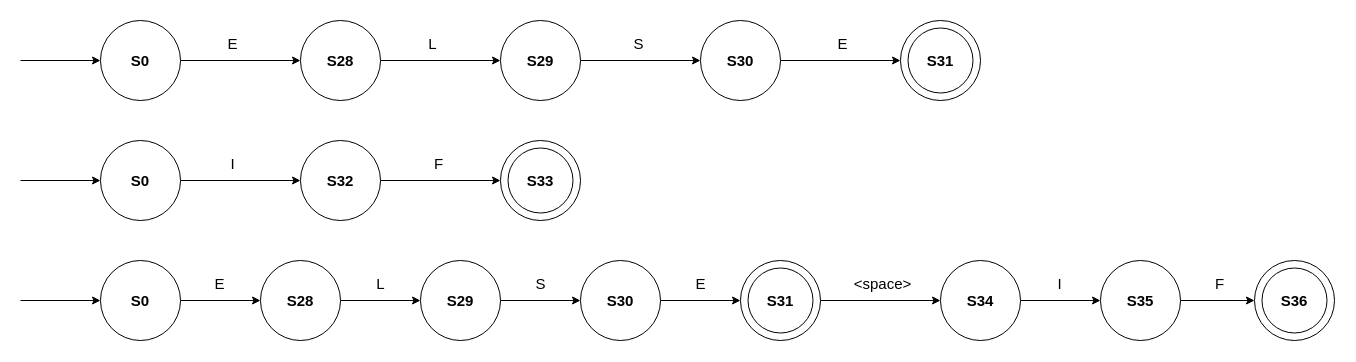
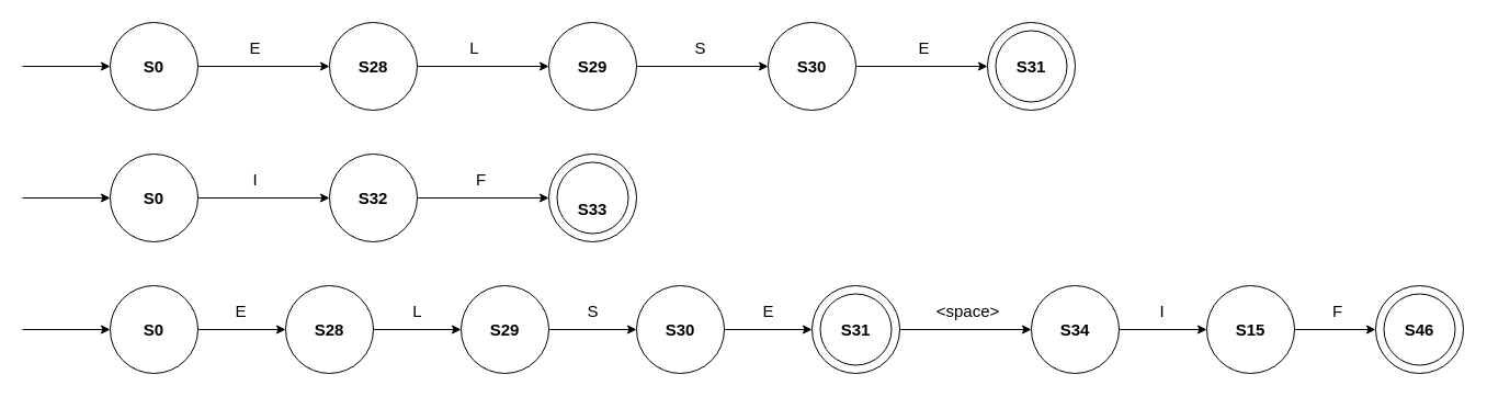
  <mxCell id="0" />
  <mxCell id="1" parent="0" />
  <mxCell id="2" value="" style="ellipse;whiteSpace=wrap;html=1;aspect=fixed;" parent="1" vertex="1"><mxGeometry x="700" y="20" width="80" height="80" as="geometry" /></mxCell>
  <mxCell id="3" value="" style="ellipse;whiteSpace=wrap;html=1;aspect=fixed;" parent="1" vertex="1"><mxGeometry x="500" y="20" width="80" height="80" as="geometry" /></mxCell>
  <mxCell id="4" value="" style="endArrow=classic;html=1;rounded=0;entryX=0;entryY=0.5;entryDx=0;entryDy=0;exitX=1;exitY=0.5;exitDx=0;exitDy=0;" parent="1" source="14" edge="1"><mxGeometry width="50" height="50" relative="1" as="geometry"><mxPoint x="420" y="60" as="sourcePoint" /><mxPoint x="500" y="60" as="targetPoint" /></mxGeometry></mxCell>
  <mxCell id="5" value="" style="endArrow=classic;html=1;rounded=0;entryX=0;entryY=0.5;entryDx=0;entryDy=0;exitX=1;exitY=0.5;exitDx=0;exitDy=0;" parent="1" source="3" target="2" edge="1"><mxGeometry width="50" height="50" relative="1" as="geometry"><mxPoint x="590" y="90" as="sourcePoint" /><mxPoint x="710" y="90" as="targetPoint" /></mxGeometry></mxCell>
  <mxCell id="6" value="&lt;b style=&quot;font-size: 15px;&quot;&gt;S29&lt;/b&gt;" style="text;html=1;strokeColor=none;fillColor=none;align=center;verticalAlign=middle;whiteSpace=wrap;rounded=0;fontSize=15;" parent="1" vertex="1"><mxGeometry x="510" y="45" width="60" height="30" as="geometry" /></mxCell>
  <mxCell id="7" value="&lt;b&gt;&lt;font style=&quot;font-size: 15px;&quot;&gt;S30&lt;/font&gt;&lt;/b&gt;" style="text;html=1;strokeColor=none;fillColor=none;align=center;verticalAlign=middle;whiteSpace=wrap;rounded=0;" parent="1" vertex="1"><mxGeometry x="710" y="45" width="60" height="30" as="geometry" /></mxCell>
  <mxCell id="8" value="S" style="text;html=1;strokeColor=none;fillColor=none;align=center;verticalAlign=middle;whiteSpace=wrap;rounded=0;fontSize=15;" parent="1" vertex="1"><mxGeometry x="586" y="27.5" width="105" height="30" as="geometry" /></mxCell>
  <mxCell id="9" value="" style="ellipse;whiteSpace=wrap;html=1;aspect=fixed;" parent="1" vertex="1"><mxGeometry x="900" y="20" width="80" height="80" as="geometry" /></mxCell>
  <mxCell id="10" value="" style="ellipse;whiteSpace=wrap;html=1;aspect=fixed;" parent="1" vertex="1"><mxGeometry x="907.5" y="27.5" width="65" height="65" as="geometry" /></mxCell>
  <mxCell id="11" value="" style="endArrow=classic;html=1;rounded=0;entryX=0;entryY=0.5;entryDx=0;entryDy=0;exitX=1;exitY=0.5;exitDx=0;exitDy=0;" parent="1" target="9" edge="1"><mxGeometry width="50" height="50" relative="1" as="geometry"><mxPoint x="780" y="60" as="sourcePoint" /><mxPoint x="910" y="90" as="targetPoint" /></mxGeometry></mxCell>
  <mxCell id="12" value="&lt;b&gt;&lt;font style=&quot;font-size: 15px;&quot;&gt;S31&lt;/font&gt;&lt;/b&gt;" style="text;html=1;strokeColor=none;fillColor=none;align=center;verticalAlign=middle;whiteSpace=wrap;rounded=0;" parent="1" vertex="1"><mxGeometry x="910" y="45" width="60" height="30" as="geometry" /></mxCell>
  <mxCell id="13" value="E" style="text;html=1;strokeColor=none;fillColor=none;align=center;verticalAlign=middle;whiteSpace=wrap;rounded=0;fontSize=15;" parent="1" vertex="1"><mxGeometry x="790" y="27.5" width="105" height="30" as="geometry" /></mxCell>
  <mxCell id="14" value="" style="ellipse;whiteSpace=wrap;html=1;aspect=fixed;" parent="1" vertex="1"><mxGeometry y="20" width="80" height="80" as="geometry" x="300" /></mxCell>
  <mxCell id="15" value="" style="endArrow=classic;html=1;rounded=0;entryX=0;entryY=0.5;entryDx=0;entryDy=0;" parent="1" edge="1"><mxGeometry width="50" height="50" relative="1" as="geometry"><mxPoint x="180" y="60" as="sourcePoint" /><mxPoint y="60" as="targetPoint" x="300" /></mxGeometry></mxCell>
  <mxCell id="16" value="&lt;b style=&quot;font-size: 15px;&quot;&gt;S28&lt;/b&gt;" style="text;html=1;strokeColor=none;fillColor=none;align=center;verticalAlign=middle;whiteSpace=wrap;rounded=0;fontSize=15;" parent="1" vertex="1"><mxGeometry x="310" y="45" width="60" height="30" as="geometry" /></mxCell>
  <mxCell id="17" value="L" style="text;html=1;strokeColor=none;fillColor=none;align=center;verticalAlign=middle;whiteSpace=wrap;rounded=0;fontSize=15;" parent="1" vertex="1"><mxGeometry x="380" y="27.5" width="105" height="30" as="geometry" /></mxCell>
  <mxCell id="18" value="" style="ellipse;whiteSpace=wrap;html=1;aspect=fixed;" parent="1" vertex="1"><mxGeometry x="500" y="140" width="80" height="80" as="geometry" /></mxCell>
  <mxCell id="19" value="" style="ellipse;whiteSpace=wrap;html=1;aspect=fixed;" parent="1" vertex="1"><mxGeometry y="140" width="80" height="80" as="geometry" x="300" /></mxCell>
  <mxCell id="20" value="" style="endArrow=classic;html=1;rounded=0;entryX=0;entryY=0.5;entryDx=0;entryDy=0;exitX=1;exitY=0.5;exitDx=0;exitDy=0;" parent="1" source="24" edge="1"><mxGeometry width="50" height="50" relative="1" as="geometry"><mxPoint x="220" y="180" as="sourcePoint" /><mxPoint y="180" as="targetPoint" x="300" /></mxGeometry></mxCell>
  <mxCell id="21" value="" style="endArrow=classic;html=1;rounded=0;entryX=0;entryY=0.5;entryDx=0;entryDy=0;exitX=1;exitY=0.5;exitDx=0;exitDy=0;" parent="1" source="19" target="18" edge="1"><mxGeometry width="50" height="50" relative="1" as="geometry"><mxPoint x="390" y="210" as="sourcePoint" /><mxPoint x="510" y="210" as="targetPoint" /></mxGeometry></mxCell>
  <mxCell id="22" value="&lt;b style=&quot;font-size: 15px;&quot;&gt;S32&lt;/b&gt;" style="text;html=1;strokeColor=none;fillColor=none;align=center;verticalAlign=middle;whiteSpace=wrap;rounded=0;fontSize=15;" parent="1" vertex="1"><mxGeometry x="310" y="165" width="60" height="30" as="geometry" /></mxCell>
  <mxCell id="23" value="F" style="text;html=1;strokeColor=none;fillColor=none;align=center;verticalAlign=middle;whiteSpace=wrap;rounded=0;fontSize=15;" parent="1" vertex="1"><mxGeometry x="386" y="147.5" width="105" height="30" as="geometry" /></mxCell>
  <mxCell id="24" value="" style="ellipse;whiteSpace=wrap;html=1;aspect=fixed;" parent="1" vertex="1"><mxGeometry x="100" y="140" width="80" height="80" as="geometry" /></mxCell>
  <mxCell id="25" value="" style="endArrow=classic;html=1;rounded=0;entryX=0;entryY=0.5;entryDx=0;entryDy=0;" parent="1" edge="1"><mxGeometry width="50" height="50" relative="1" as="geometry"><mxPoint x="20" y="180" as="sourcePoint" /><mxPoint x="100" y="180" as="targetPoint" /></mxGeometry></mxCell>
  <mxCell id="26" value="&lt;b&gt;S0&lt;/b&gt;" style="text;html=1;strokeColor=none;fillColor=none;align=center;verticalAlign=middle;whiteSpace=wrap;rounded=0;fontSize=15;" parent="1" vertex="1"><mxGeometry x="110" y="165" width="60" height="30" as="geometry" /></mxCell>
  <mxCell id="27" value="" style="ellipse;whiteSpace=wrap;html=1;aspect=fixed;" parent="1" vertex="1"><mxGeometry x="507.5" y="147.5" width="65" height="65" as="geometry" /></mxCell>
  <mxCell id="28" value="I" style="text;html=1;strokeColor=none;fillColor=none;align=center;verticalAlign=middle;whiteSpace=wrap;rounded=0;fontSize=15;" parent="1" vertex="1"><mxGeometry x="180" y="147.5" width="105" height="30" as="geometry" /></mxCell>
- <mxCell id="29" value="&lt;b&gt;&lt;font style=&quot;font-size: 15px;&quot;&gt;S33&lt;/font&gt;&lt;/b&gt;" style="text;html=1;strokeColor=none;fillColor=none;align=center;verticalAlign=middle;whiteSpace=wrap;rounded=0;" parent="1" vertex="1"><mxGeometry x="510" y="165" width="60" height="30" as="geometry" /></mxCell>
+ <mxCell id="29" value="&lt;b&gt;&lt;font style=&quot;font-size: 15px;&quot;&gt;S33&lt;/font&gt;&lt;/b&gt;" style="text;html=1;strokeColor=none;fillColor=none;align=center;verticalAlign=middle;whiteSpace=wrap;rounded=0;" parent="1" vertex="1"><mxGeometry x="510" y="175" width="60" height="30" as="geometry" /></mxCell>
  <mxCell id="30" value="" style="ellipse;whiteSpace=wrap;html=1;aspect=fixed;" parent="1" vertex="1"><mxGeometry x="100" y="20" width="80" height="80" as="geometry" /></mxCell>
  <mxCell id="31" value="" style="endArrow=classic;html=1;rounded=0;entryX=0;entryY=0.5;entryDx=0;entryDy=0;" parent="1" edge="1"><mxGeometry width="50" height="50" relative="1" as="geometry"><mxPoint x="20" y="60" as="sourcePoint" /><mxPoint x="100" y="60" as="targetPoint" /></mxGeometry></mxCell>
  <mxCell id="32" value="&lt;b style=&quot;font-size: 15px;&quot;&gt;S0&lt;/b&gt;" style="text;html=1;strokeColor=none;fillColor=none;align=center;verticalAlign=middle;whiteSpace=wrap;rounded=0;fontSize=15;" parent="1" vertex="1"><mxGeometry x="110" y="45" width="60" height="30" as="geometry" /></mxCell>
  <mxCell id="33" value="E" style="text;html=1;strokeColor=none;fillColor=none;align=center;verticalAlign=middle;whiteSpace=wrap;rounded=0;fontSize=15;" parent="1" vertex="1"><mxGeometry x="180" y="27.5" width="105" height="30" as="geometry" /></mxCell>
  <mxCell id="34" value="" style="ellipse;whiteSpace=wrap;html=1;aspect=fixed;" parent="1" vertex="1"><mxGeometry x="580" y="260" width="80" height="80" as="geometry" /></mxCell>
  <mxCell id="35" value="" style="ellipse;whiteSpace=wrap;html=1;aspect=fixed;" parent="1" vertex="1"><mxGeometry x="420" y="260" width="80" height="80" as="geometry" /></mxCell>
  <mxCell id="36" value="" style="endArrow=classic;html=1;rounded=0;entryX=0;entryY=0.5;entryDx=0;entryDy=0;exitX=1;exitY=0.5;exitDx=0;exitDy=0;" parent="1" source="44" edge="1"><mxGeometry width="50" height="50" relative="1" as="geometry"><mxPoint x="340" y="300" as="sourcePoint" /><mxPoint x="420" y="300" as="targetPoint" /></mxGeometry></mxCell>
  <mxCell id="37" value="" style="endArrow=classic;html=1;rounded=0;entryX=0;entryY=0.5;entryDx=0;entryDy=0;exitX=1;exitY=0.5;exitDx=0;exitDy=0;" parent="1" source="35" target="34" edge="1"><mxGeometry width="50" height="50" relative="1" as="geometry"><mxPoint x="510" y="330" as="sourcePoint" /><mxPoint x="630" y="330" as="targetPoint" /></mxGeometry></mxCell>
  <mxCell id="38" value="&lt;b style=&quot;font-size: 15px;&quot;&gt;S29&lt;/b&gt;" style="text;html=1;strokeColor=none;fillColor=none;align=center;verticalAlign=middle;whiteSpace=wrap;rounded=0;fontSize=15;" parent="1" vertex="1"><mxGeometry x="430" y="285" width="60" height="30" as="geometry" /></mxCell>
  <mxCell id="39" value="&lt;b&gt;&lt;font style=&quot;font-size: 15px;&quot;&gt;S30&lt;/font&gt;&lt;/b&gt;" style="text;html=1;strokeColor=none;fillColor=none;align=center;verticalAlign=middle;whiteSpace=wrap;rounded=0;" parent="1" vertex="1"><mxGeometry x="590" y="285" width="60" height="30" as="geometry" /></mxCell>
  <mxCell id="40" value="S" style="text;html=1;strokeColor=none;fillColor=none;align=center;verticalAlign=middle;whiteSpace=wrap;rounded=0;fontSize=15;" parent="1" vertex="1"><mxGeometry x="487.5" y="267.5" width="105" height="30" as="geometry" /></mxCell>
  <mxCell id="41" value="" style="ellipse;whiteSpace=wrap;html=1;aspect=fixed;" parent="1" vertex="1"><mxGeometry x="740" y="260" width="80" height="80" as="geometry" /></mxCell>
  <mxCell id="42" value="" style="endArrow=classic;html=1;rounded=0;entryX=0;entryY=0.5;entryDx=0;entryDy=0;exitX=1;exitY=0.5;exitDx=0;exitDy=0;" parent="1" target="41" edge="1"><mxGeometry width="50" height="50" relative="1" as="geometry"><mxPoint x="660" y="300" as="sourcePoint" /><mxPoint x="790" y="330" as="targetPoint" /></mxGeometry></mxCell>
  <mxCell id="43" value="E" style="text;html=1;strokeColor=none;fillColor=none;align=center;verticalAlign=middle;whiteSpace=wrap;rounded=0;fontSize=15;" parent="1" vertex="1"><mxGeometry x="648" y="267.5" width="105" height="30" as="geometry" /></mxCell>
  <mxCell id="44" value="" style="ellipse;whiteSpace=wrap;html=1;aspect=fixed;" parent="1" vertex="1"><mxGeometry x="260" y="260" width="80" height="80" as="geometry" /></mxCell>
  <mxCell id="45" value="" style="endArrow=classic;html=1;rounded=0;entryX=0;entryY=0.5;entryDx=0;entryDy=0;" parent="1" edge="1" target="44"><mxGeometry width="50" height="50" relative="1" as="geometry"><mxPoint x="180" y="300" as="sourcePoint" /><mxPoint y="300" as="targetPoint" x="300" /></mxGeometry></mxCell>
  <mxCell id="46" value="&lt;b style=&quot;font-size: 15px;&quot;&gt;S28&lt;/b&gt;" style="text;html=1;strokeColor=none;fillColor=none;align=center;verticalAlign=middle;whiteSpace=wrap;rounded=0;fontSize=15;" parent="1" vertex="1"><mxGeometry x="270" y="285" width="60" height="30" as="geometry" /></mxCell>
  <mxCell id="47" value="L" style="text;html=1;strokeColor=none;fillColor=none;align=center;verticalAlign=middle;whiteSpace=wrap;rounded=0;fontSize=15;" parent="1" vertex="1"><mxGeometry x="328" y="267.5" width="105" height="30" as="geometry" /></mxCell>
  <mxCell id="48" value="" style="ellipse;whiteSpace=wrap;html=1;aspect=fixed;" parent="1" vertex="1"><mxGeometry x="100" y="260" width="80" height="80" as="geometry" /></mxCell>
  <mxCell id="49" value="" style="endArrow=classic;html=1;rounded=0;entryX=0;entryY=0.5;entryDx=0;entryDy=0;" parent="1" edge="1"><mxGeometry width="50" height="50" relative="1" as="geometry"><mxPoint x="20" y="300" as="sourcePoint" /><mxPoint x="100" y="300" as="targetPoint" /></mxGeometry></mxCell>
  <mxCell id="50" value="&lt;b style=&quot;font-size: 15px;&quot;&gt;S0&lt;/b&gt;" style="text;html=1;strokeColor=none;fillColor=none;align=center;verticalAlign=middle;whiteSpace=wrap;rounded=0;fontSize=15;" parent="1" vertex="1"><mxGeometry x="110" y="285" width="60" height="30" as="geometry" /></mxCell>
  <mxCell id="51" value="E" style="text;html=1;strokeColor=none;fillColor=none;align=center;verticalAlign=middle;whiteSpace=wrap;rounded=0;fontSize=15;" parent="1" vertex="1"><mxGeometry x="167" y="267.5" width="105" height="30" as="geometry" /></mxCell>
  <mxCell id="52" value="" style="ellipse;whiteSpace=wrap;html=1;aspect=fixed;" parent="1" vertex="1"><mxGeometry x="1254" y="260" width="80" height="80" as="geometry" /></mxCell>
  <mxCell id="53" value="" style="ellipse;whiteSpace=wrap;html=1;aspect=fixed;" parent="1" vertex="1"><mxGeometry x="1100" y="260" width="80" height="80" as="geometry" /></mxCell>
  <mxCell id="54" value="" style="endArrow=classic;html=1;rounded=0;exitX=1;exitY=0.5;exitDx=0;exitDy=0;" parent="1" source="58" edge="1"><mxGeometry width="50" height="50" relative="1" as="geometry"><mxPoint x="1140" y="300" as="sourcePoint" /><mxPoint x="1100" y="300" as="targetPoint" /></mxGeometry></mxCell>
  <mxCell id="55" value="" style="endArrow=classic;html=1;rounded=0;entryX=0;entryY=0.5;entryDx=0;entryDy=0;exitX=1;exitY=0.5;exitDx=0;exitDy=0;" parent="1" source="53" target="52" edge="1"><mxGeometry width="50" height="50" relative="1" as="geometry"><mxPoint x="1310" y="330" as="sourcePoint" /><mxPoint x="1430" y="330" as="targetPoint" /></mxGeometry></mxCell>
- <mxCell id="56" value="&lt;b style=&quot;font-size: 15px;&quot;&gt;S35&lt;/b&gt;" style="text;html=1;strokeColor=none;fillColor=none;align=center;verticalAlign=middle;whiteSpace=wrap;rounded=0;fontSize=15;" parent="1" vertex="1"><mxGeometry x="1110" y="285" width="60" height="30" as="geometry" /></mxCell>
+ <mxCell id="56" value="&lt;b style=&quot;font-size: 15px;&quot;&gt;S15&lt;/b&gt;" style="text;html=1;strokeColor=none;fillColor=none;align=center;verticalAlign=middle;whiteSpace=wrap;rounded=0;fontSize=15;" parent="1" vertex="1"><mxGeometry x="1110" y="285" width="60" height="30" as="geometry" /></mxCell>
  <mxCell id="57" value="F" style="text;html=1;strokeColor=none;fillColor=none;align=center;verticalAlign=middle;whiteSpace=wrap;rounded=0;fontSize=15;" parent="1" vertex="1"><mxGeometry x="1167" y="267.5" width="105" height="30" as="geometry" /></mxCell>
  <mxCell id="58" value="" style="ellipse;whiteSpace=wrap;html=1;aspect=fixed;" parent="1" vertex="1"><mxGeometry x="940" y="260" width="80" height="80" as="geometry" /></mxCell>
  <mxCell id="59" value="" style="endArrow=classic;html=1;rounded=0;exitX=1;exitY=0.5;exitDx=0;exitDy=0;" parent="1" source="41" edge="1"><mxGeometry width="50" height="50" relative="1" as="geometry"><mxPoint x="940" y="300" as="sourcePoint" /><mxPoint x="940" y="300" as="targetPoint" /></mxGeometry></mxCell>
  <mxCell id="60" value="&lt;b&gt;S34&lt;/b&gt;" style="text;html=1;strokeColor=none;fillColor=none;align=center;verticalAlign=middle;whiteSpace=wrap;rounded=0;fontSize=15;" parent="1" vertex="1"><mxGeometry x="950" y="285" width="60" height="30" as="geometry" /></mxCell>
  <mxCell id="61" value="" style="ellipse;whiteSpace=wrap;html=1;aspect=fixed;" parent="1" vertex="1"><mxGeometry x="1261.5" y="267.5" width="65" height="65" as="geometry" /></mxCell>
  <mxCell id="62" value="I" style="text;html=1;strokeColor=none;fillColor=none;align=center;verticalAlign=middle;whiteSpace=wrap;rounded=0;fontSize=15;" parent="1" vertex="1"><mxGeometry x="1007" y="267.5" width="105" height="30" as="geometry" /></mxCell>
- <mxCell id="63" value="&lt;b&gt;&lt;font style=&quot;font-size: 15px;&quot;&gt;S36&lt;/font&gt;&lt;/b&gt;" style="text;html=1;strokeColor=none;fillColor=none;align=center;verticalAlign=middle;whiteSpace=wrap;rounded=0;" parent="1" vertex="1"><mxGeometry x="1264" y="285" width="60" height="30" as="geometry" /></mxCell>
+ <mxCell id="63" value="&lt;b&gt;&lt;font style=&quot;font-size: 15px;&quot;&gt;S46&lt;/font&gt;&lt;/b&gt;" style="text;html=1;strokeColor=none;fillColor=none;align=center;verticalAlign=middle;whiteSpace=wrap;rounded=0;" parent="1" vertex="1"><mxGeometry x="1264" y="285" width="60" height="30" as="geometry" /></mxCell>
  <mxCell id="64" value="&amp;lt;space&amp;gt;" style="text;html=1;strokeColor=none;fillColor=none;align=center;verticalAlign=middle;whiteSpace=wrap;rounded=0;fontSize=15;" parent="1" vertex="1"><mxGeometry x="830" y="267.5" width="105" height="30" as="geometry" /></mxCell>
  <mxCell id="65" value="" style="ellipse;whiteSpace=wrap;html=1;aspect=fixed;" parent="1" vertex="1"><mxGeometry x="747.5" y="267.5" width="65" height="65" as="geometry" /></mxCell>
  <mxCell id="66" value="&lt;b&gt;&lt;font style=&quot;font-size: 15px;&quot;&gt;S31&lt;/font&gt;&lt;/b&gt;" style="text;html=1;strokeColor=none;fillColor=none;align=center;verticalAlign=middle;whiteSpace=wrap;rounded=0;" parent="1" vertex="1"><mxGeometry x="750" y="285" width="60" height="30" as="geometry" /></mxCell>
